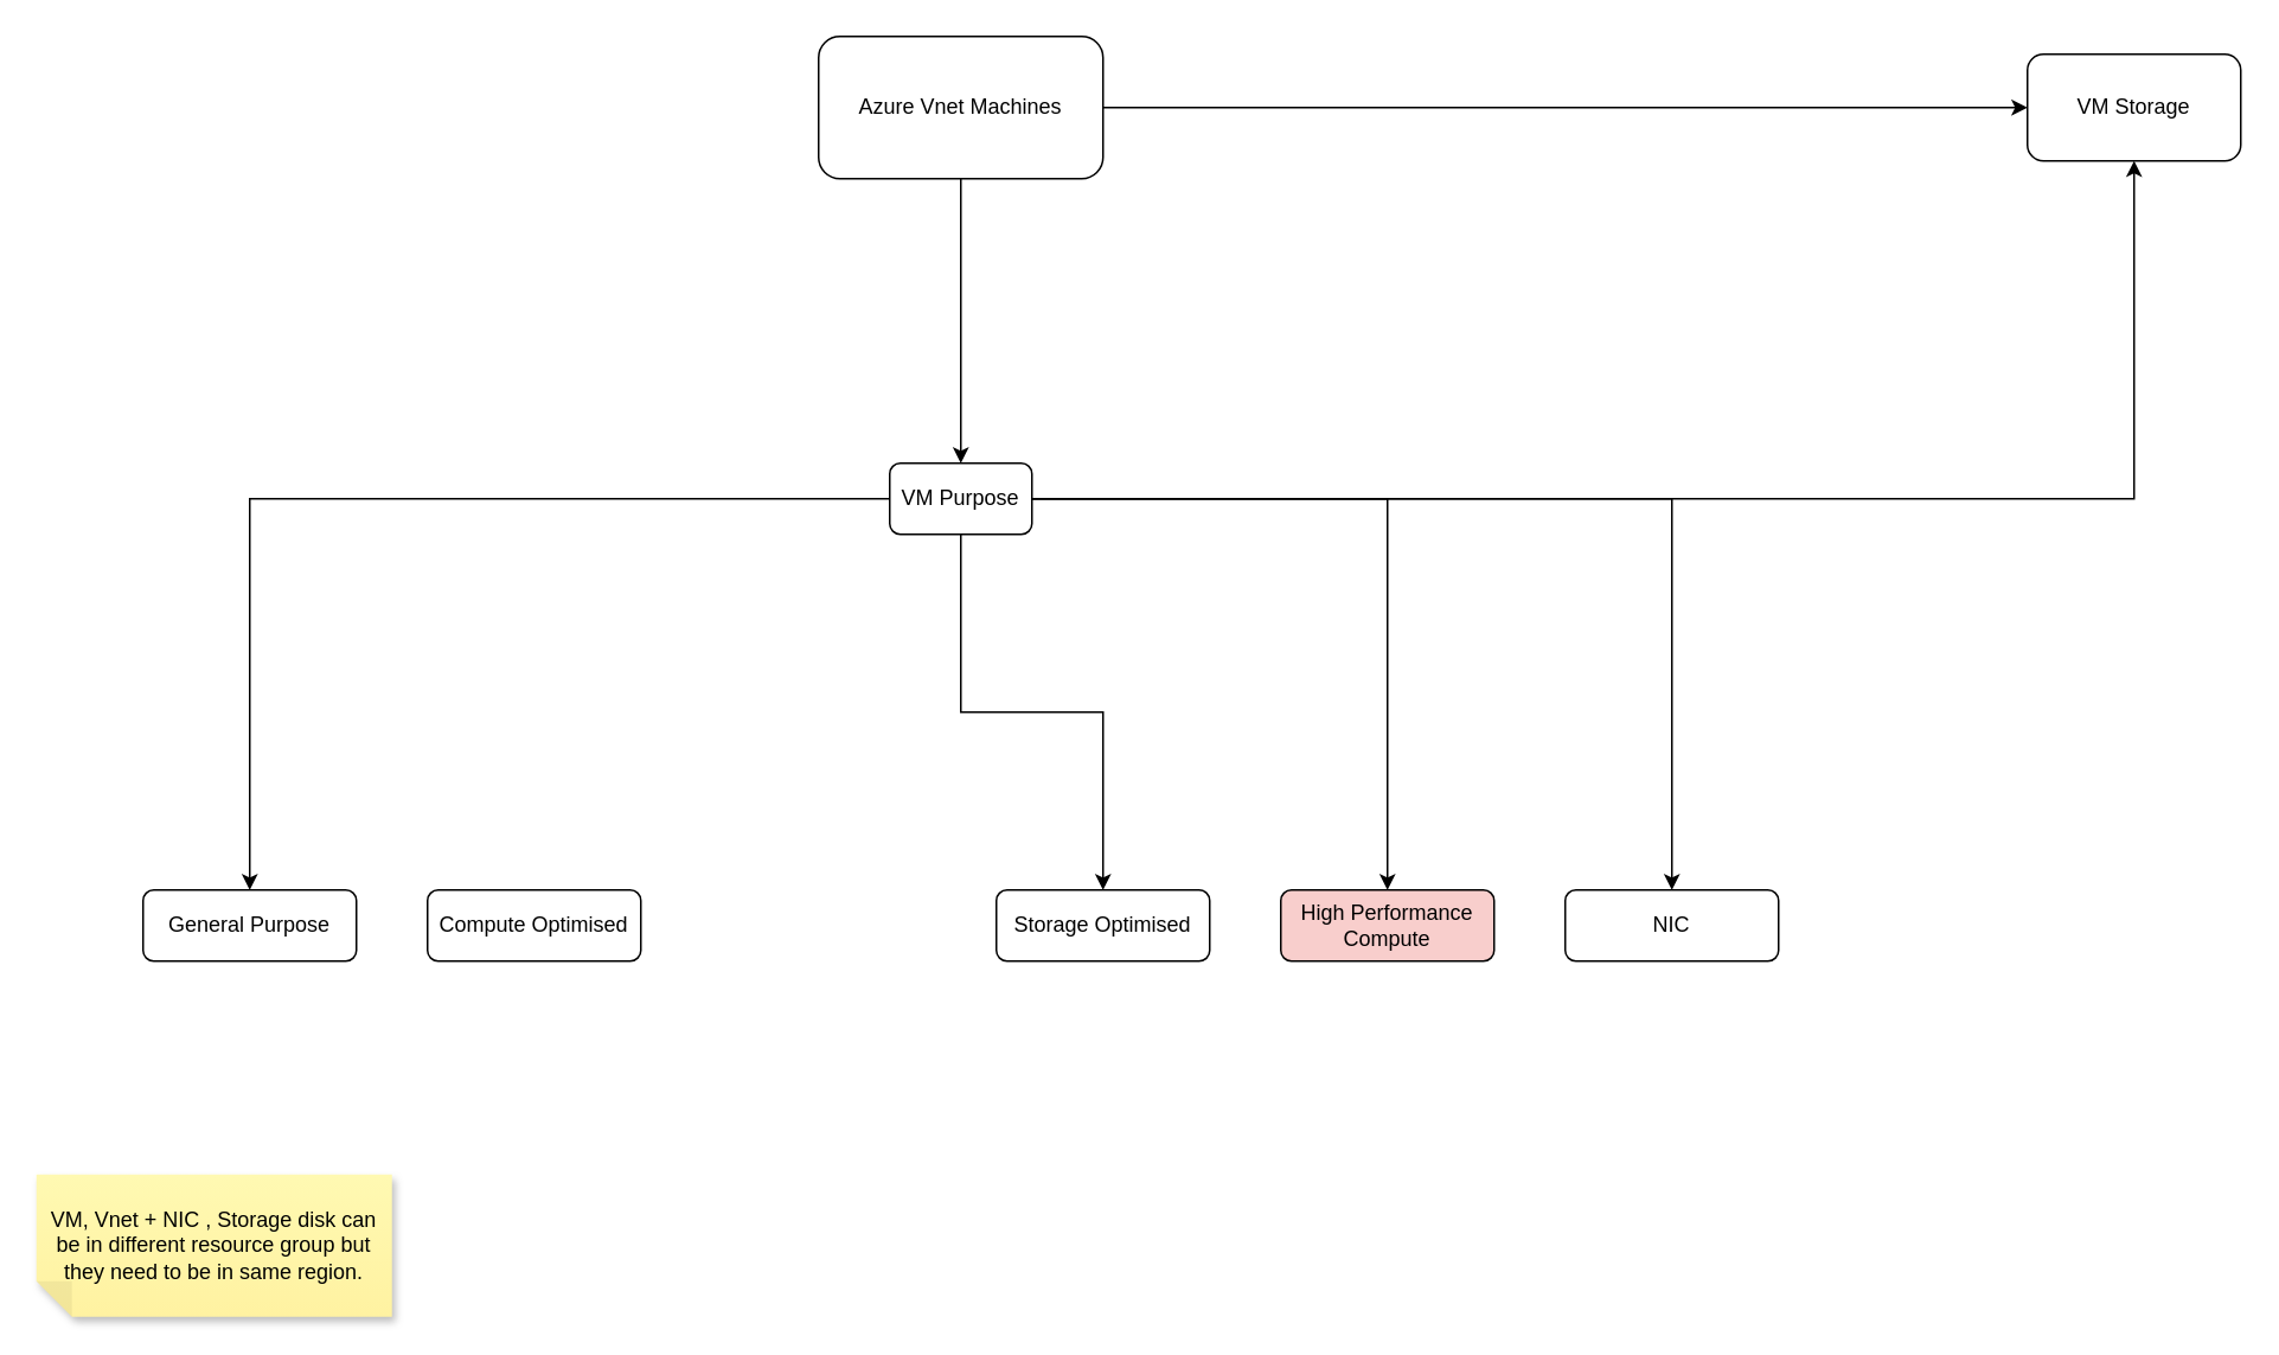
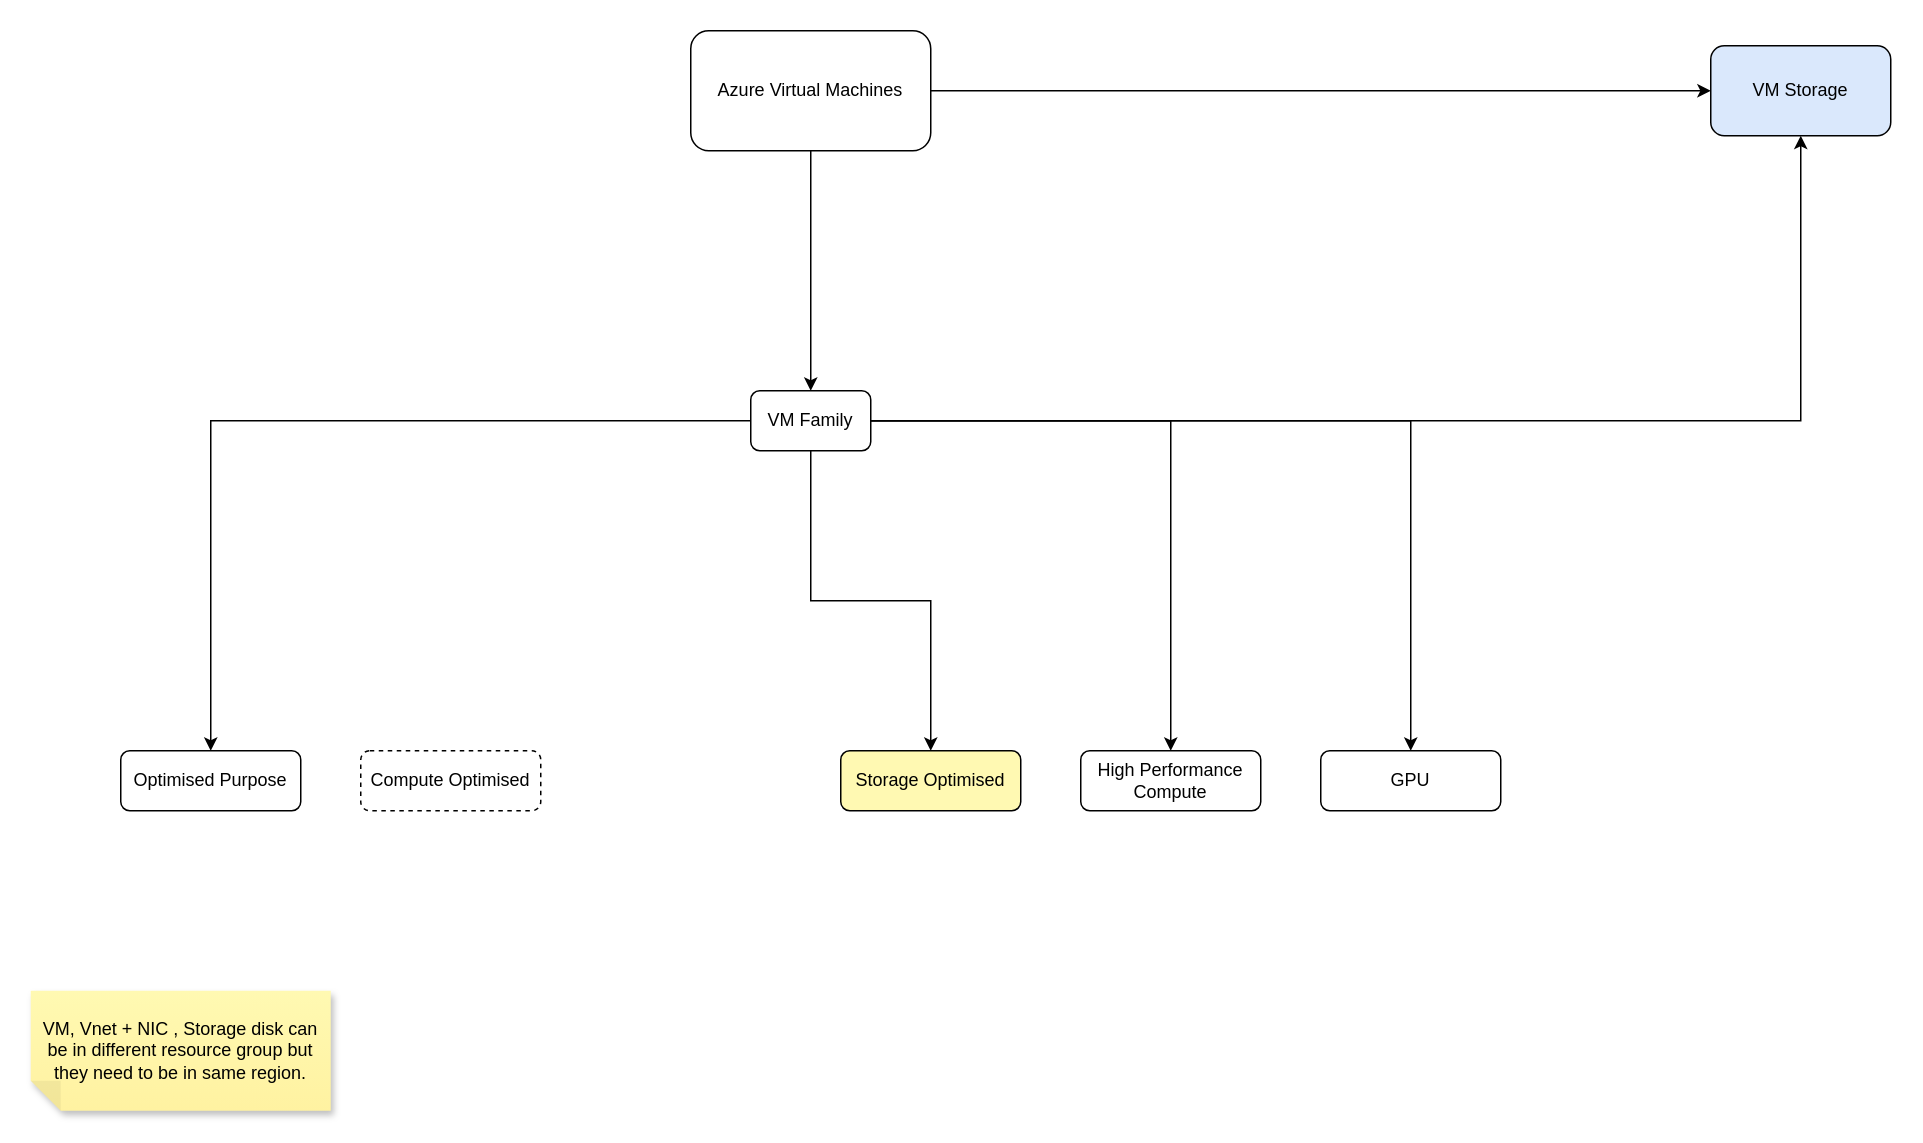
  <mxCell id="0" />
  <mxCell id="1" parent="0" />
  <mxCell id="2" value="" style="edgeStyle=orthogonalEdgeStyle;rounded=0;orthogonalLoop=1;jettySize=auto;html=1;" edge="1" parent="1" source="4" target="10"><mxGeometry relative="1" as="geometry" /></mxCell>
  <mxCell id="3" value="" style="edgeStyle=orthogonalEdgeStyle;rounded=0;orthogonalLoop=1;jettySize=auto;html=1;" edge="1" parent="1" source="4" target="17"><mxGeometry relative="1" as="geometry" /></mxCell>
- <mxCell id="4" value="Azure Vnet Machines" style="rounded=1;whiteSpace=wrap;html=1;" vertex="1" parent="1"><mxGeometry x="460" y="20" width="160" height="80" as="geometry" /></mxCell>
+ <mxCell id="4" value="Azure Virtual Machines" style="rounded=1;whiteSpace=wrap;html=1;" vertex="1" parent="1"><mxGeometry x="460" y="20" width="160" height="80" as="geometry" /></mxCell>
  <mxCell id="5" value="" style="edgeStyle=orthogonalEdgeStyle;rounded=0;orthogonalLoop=1;jettySize=auto;html=1;" edge="1" parent="1" source="10" target="11"><mxGeometry relative="1" as="geometry" /></mxCell>
  <mxCell id="6" style="edgeStyle=orthogonalEdgeStyle;rounded=0;orthogonalLoop=1;jettySize=auto;html=1;" edge="1" parent="1" source="10" target="17"><mxGeometry relative="1" as="geometry" /></mxCell>
  <mxCell id="7" style="edgeStyle=orthogonalEdgeStyle;rounded=0;orthogonalLoop=1;jettySize=auto;html=1;" edge="1" parent="1" source="10" target="13"><mxGeometry relative="1" as="geometry" /></mxCell>
  <mxCell id="8" style="edgeStyle=orthogonalEdgeStyle;rounded=0;orthogonalLoop=1;jettySize=auto;html=1;" edge="1" parent="1" source="10" target="14"><mxGeometry relative="1" as="geometry" /></mxCell>
  <mxCell id="9" style="edgeStyle=orthogonalEdgeStyle;rounded=0;orthogonalLoop=1;jettySize=auto;html=1;" edge="1" parent="1" source="10" target="15"><mxGeometry relative="1" as="geometry" /></mxCell>
- <mxCell id="10" value="VM Purpose" style="whiteSpace=wrap;html=1;rounded=1;" vertex="1" parent="1"><mxGeometry x="500" y="260" width="80" height="40" as="geometry" /></mxCell>
- <mxCell id="11" value="General Purpose" style="whiteSpace=wrap;html=1;rounded=1;" vertex="1" parent="1"><mxGeometry x="80" y="500" width="120" height="40" as="geometry" /></mxCell>
- <mxCell id="12" value="Compute Optimised" style="whiteSpace=wrap;html=1;rounded=1;" vertex="1" parent="1"><mxGeometry x="240" y="500" width="120" height="40" as="geometry" /></mxCell>
- <mxCell id="13" value="Storage Optimised" style="whiteSpace=wrap;html=1;rounded=1;" vertex="1" parent="1"><mxGeometry x="560" y="500" width="120" height="40" as="geometry" /></mxCell>
- <mxCell id="14" value="High Performance Compute" style="whiteSpace=wrap;html=1;rounded=1;fillColor=#f8cecc;" vertex="1" parent="1"><mxGeometry x="720" y="500" width="120" height="40" as="geometry" /></mxCell>
- <mxCell id="15" value="NIC" style="whiteSpace=wrap;html=1;rounded=1;" vertex="1" parent="1"><mxGeometry x="880" y="500" width="120" height="40" as="geometry" /></mxCell>
+ <mxCell id="10" value="VM Family" style="whiteSpace=wrap;html=1;rounded=1;" vertex="1" parent="1"><mxGeometry x="500" y="260" width="80" height="40" as="geometry" /></mxCell>
+ <mxCell id="11" value="Optimised Purpose" style="whiteSpace=wrap;html=1;rounded=1;" vertex="1" parent="1"><mxGeometry x="80" y="500" width="120" height="40" as="geometry" /></mxCell>
+ <mxCell id="12" value="Compute Optimised" style="whiteSpace=wrap;html=1;rounded=1;dashed=1;" vertex="1" parent="1"><mxGeometry x="240" y="500" width="120" height="40" as="geometry" /></mxCell>
+ <mxCell id="13" value="Storage Optimised" style="whiteSpace=wrap;html=1;rounded=1;fillColor=#fff9b2;" vertex="1" parent="1"><mxGeometry x="560" y="500" width="120" height="40" as="geometry" /></mxCell>
+ <mxCell id="14" value="High Performance Compute" style="whiteSpace=wrap;html=1;rounded=1;" vertex="1" parent="1"><mxGeometry x="720" y="500" width="120" height="40" as="geometry" /></mxCell>
+ <mxCell id="15" value="GPU" style="whiteSpace=wrap;html=1;rounded=1;" vertex="1" parent="1"><mxGeometry x="880" y="500" width="120" height="40" as="geometry" /></mxCell>
  <mxCell id="16" value="VM, Vnet + NIC , Storage disk can be in different resource group but they need to be in same region." style="shape=note;whiteSpace=wrap;html=1;backgroundOutline=1;fontColor=#000000;darkOpacity=0.05;fillColor=#FFF9B2;strokeColor=none;fillStyle=solid;direction=west;gradientDirection=north;gradientColor=#FFF2A1;shadow=1;size=20;pointerEvents=1;" vertex="1" parent="1"><mxGeometry x="20" y="660" width="200" height="80" as="geometry" /></mxCell>
- <mxCell id="17" value="VM Storage" style="whiteSpace=wrap;html=1;rounded=1;" vertex="1" parent="1"><mxGeometry x="1140" y="30" width="120" height="60" as="geometry" /></mxCell>
+ <mxCell id="17" value="VM Storage" style="whiteSpace=wrap;html=1;rounded=1;fillColor=#dae8fc;" vertex="1" parent="1"><mxGeometry x="1140" y="30" width="120" height="60" as="geometry" /></mxCell>
